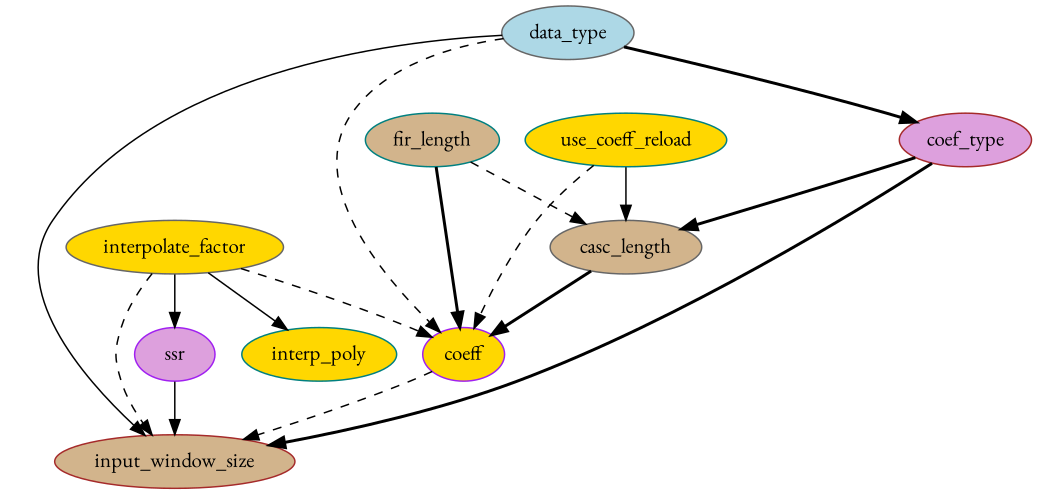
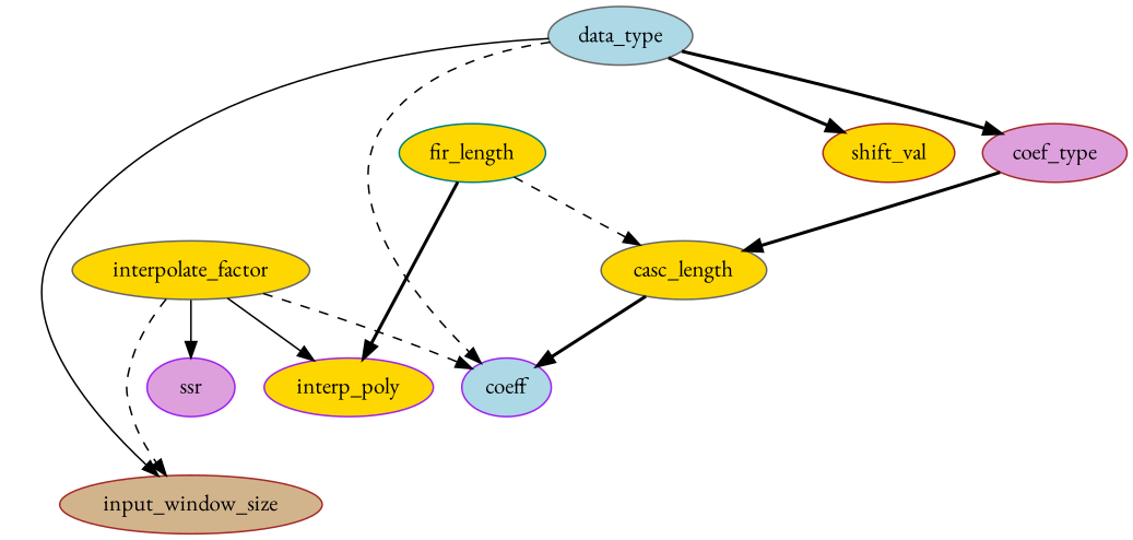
  digraph {
    fontname="EB Garamond"
    node [color=gray40 fillcolor=gold fontname="EB Garamond" style=filled]
    edge [fontname="EB Garamond" style=dashed]
-   use_coeff_reload [color=teal]
-   casc_length [fillcolor=tan]
-   coeff [color=purple]
+   casc_length
+   coeff [color=purple fillcolor=lightblue]
    input_window_size [color=brown fillcolor=tan]
-   fir_length [color=teal fillcolor=tan]
+   fir_length [color=teal]
    interpolate_factor
-   interp_poly [color=teal]
+   interp_poly [color=purple]
    ssr [color=purple fillcolor=plum]
    data_type [fillcolor=lightblue]
    coef_type [color=brown fillcolor=plum]
-   use_coeff_reload -> casc_length [style=solid]
-   use_coeff_reload -> coeff
+   shift_val [color=brown]
    casc_length -> coeff [style=bold]
-   coeff -> input_window_size
    fir_length -> casc_length
-   fir_length -> coeff [style=bold]
+   fir_length -> interp_poly [style=bold]
    interpolate_factor -> coeff
    interpolate_factor -> input_window_size
    interpolate_factor -> interp_poly [style=solid]
    interpolate_factor -> ssr [style=solid]
-   ssr -> input_window_size [style=solid]
    data_type -> coeff
    data_type -> input_window_size [style=solid]
    data_type -> coef_type [style=bold]
+   data_type -> shift_val [style=bold]
    coef_type -> casc_length [style=bold]
-   coef_type -> input_window_size [style=bold]
  }
